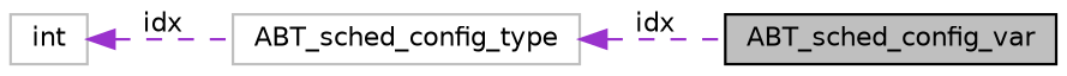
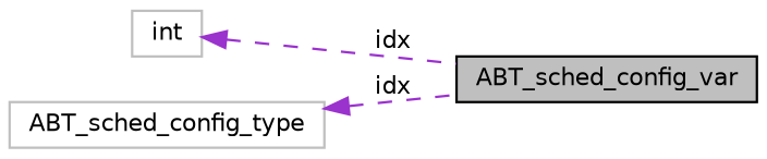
  digraph {
    rankdir=LR
    node [color=grey75 fillcolor=white fontname=Helvetica fontsize=10 shape=record style=filled]
    edge [color=darkorchid3 dir=back fontname=Helvetica fontsize=10 labelfontname=Helvetica labelfontsize=10 style=dashed]
    n1 [color=black fillcolor=grey75 fontcolor=black height=0.2 label=ABT_sched_config_var width=0.4]
    n2 [height=0.2 label=int width=0.4]
    n3 [height=0.2 label=ABT_sched_config_type width=0.4]
-   n2 -> n3 [label=" idx"]
+   n2 -> n1 [label=" idx"]
    n3 -> n1 [label=" idx"]
  }
